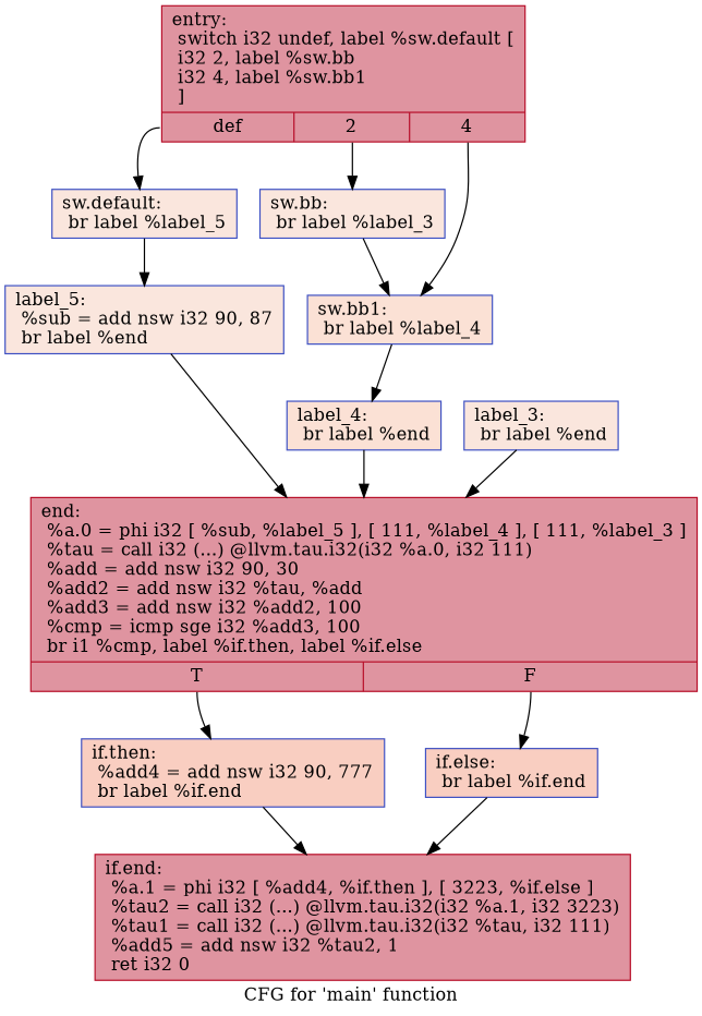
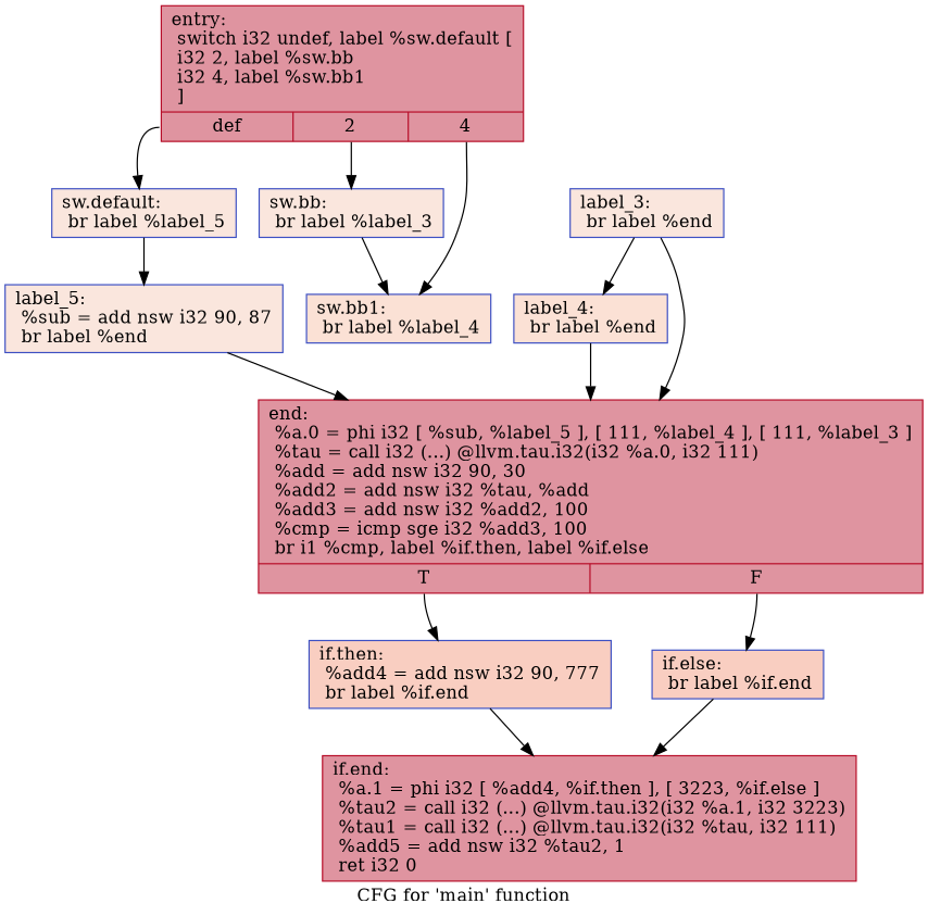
  digraph {
    label="CFG for 'main' function"
    node [color="#3d50c3ff" fillcolor="#f3c7b170" shape=record style=filled]
    n1 [color="#b70d28ff" fillcolor="#b70d2870" label="{entry:\l  switch i32 undef, label %sw.default [\l    i32 2, label %sw.bb\l    i32 4, label %sw.bb1\l  ]\l|{<s0>def|<s1>2|<s2>4}}"]
    n2 [label="{sw.default:                                       \l  br label %label_5\l}"]
    n3 [label="{sw.bb:                                            \l  br label %label_3\l}"]
    n4 [fillcolor="#f7bca170" label="{sw.bb1:                                           \l  br label %label_4\l}"]
    n5 [label="{label_5:                                          \l  %sub = add nsw i32 90, 87\l  br label %end\l}"]
    n6 [fillcolor="#f7bca170" label="{label_4:                                          \l  br label %end\l}"]
    n7 [color="#b70d28ff" fillcolor="#b70d2870" label="{end:                                              \l  %a.0 = phi i32 [ %sub, %label_5 ], [ 111, %label_4 ], [ 111, %label_3 ]\l  %tau = call i32 (...) @llvm.tau.i32(i32 %a.0, i32 111)\l  %add = add nsw i32 90, 30\l  %add2 = add nsw i32 %tau, %add\l  %add3 = add nsw i32 %add2, 100\l  %cmp = icmp sge i32 %add3, 100\l  br i1 %cmp, label %if.then, label %if.else\l|{<s0>T|<s1>F}}"]
    n8 [label="{label_3:                                          \l  br label %end\l}"]
    n9 [fillcolor="#f2907270" label="{if.then:                                          \l  %add4 = add nsw i32 90, 777\l  br label %if.end\l}"]
    n10 [fillcolor="#f2907270" label="{if.else:                                          \l  br label %if.end\l}"]
    n11 [color="#b70d28ff" fillcolor="#b70d2870" label="{if.end:                                           \l  %a.1 = phi i32 [ %add4, %if.then ], [ 3223, %if.else ]\l  %tau2 = call i32 (...) @llvm.tau.i32(i32 %a.1, i32 3223)\l  %tau1 = call i32 (...) @llvm.tau.i32(i32 %tau, i32 111)\l  %add5 = add nsw i32 %tau2, 1\l  ret i32 0\l}"]
    n1 -> n2 [tailport=s0]
    n1 -> n3 [tailport=s1]
    n1 -> n4 [tailport=s2]
    n2 -> n5
    n3 -> n4
-   n4 -> n6
+   n8 -> n6
    n5 -> n7
    n6 -> n7
    n7 -> n9 [tailport=s0]
    n7 -> n10 [tailport=s1]
    n8 -> n7
    n9 -> n11
    n10 -> n11
  }
